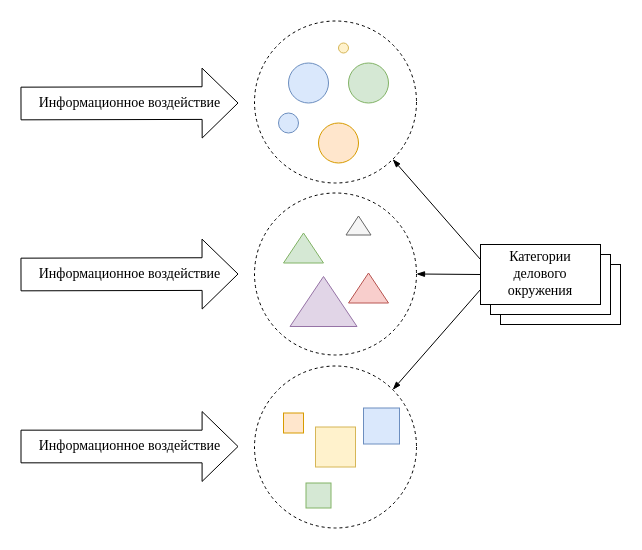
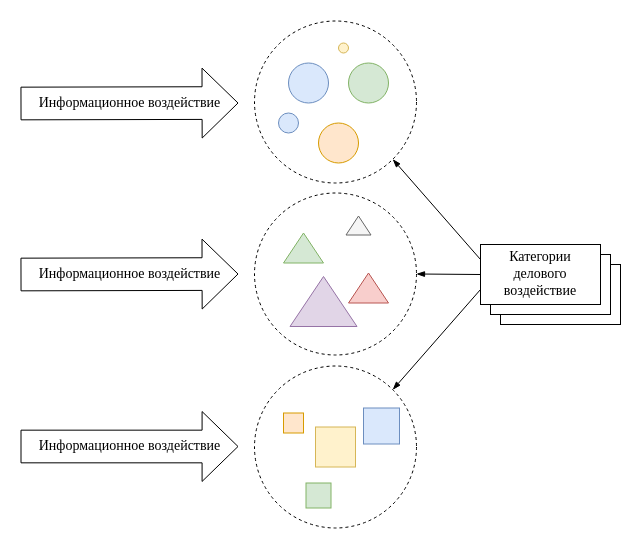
  <mxCell id="0" />
  <mxCell id="1" parent="0" />
  <mxCell id="2" value="" style="rounded=0;whiteSpace=wrap;html=1;fillColor=#ffffff;fontFamily=Times New Roman;fontSize=14;" vertex="1" parent="1"><mxGeometry x="500" y="264" width="120" height="60" as="geometry" /></mxCell>
  <mxCell id="3" value="" style="rounded=0;whiteSpace=wrap;html=1;fillColor=#ffffff;fontFamily=Times New Roman;fontSize=14;" vertex="1" parent="1"><mxGeometry x="490" y="254" width="120" height="60" as="geometry" /></mxCell>
  <mxCell id="4" value="" style="ellipse;whiteSpace=wrap;html=1;aspect=fixed;fontFamily=Times New Roman;fillColor=none;dashed=1;fontSize=14;" vertex="1" parent="1"><mxGeometry x="254" y="20.5" width="162" height="162" as="geometry" /></mxCell>
  <mxCell id="5" value="" style="ellipse;whiteSpace=wrap;html=1;aspect=fixed;fillColor=#dae8fc;fontFamily=Times New Roman;strokeColor=#6c8ebf;fontSize=14;" vertex="1" parent="1"><mxGeometry x="288" y="62.5" width="40" height="40" as="geometry" /></mxCell>
  <mxCell id="6" value="" style="ellipse;whiteSpace=wrap;html=1;aspect=fixed;fillColor=#d5e8d4;fontFamily=Times New Roman;strokeColor=#82b366;fontSize=14;" vertex="1" parent="1"><mxGeometry x="348" y="62.5" width="40" height="40" as="geometry" /></mxCell>
  <mxCell id="7" value="" style="ellipse;whiteSpace=wrap;html=1;aspect=fixed;fillColor=#ffe6cc;fontFamily=Times New Roman;strokeColor=#d79b00;fontSize=14;" vertex="1" parent="1"><mxGeometry x="318" y="122.5" width="40" height="40" as="geometry" /></mxCell>
  <mxCell id="8" value="" style="ellipse;whiteSpace=wrap;html=1;aspect=fixed;fillColor=#dae8fc;fontFamily=Times New Roman;strokeColor=#6c8ebf;fontSize=14;" vertex="1" parent="1"><mxGeometry x="278" y="112.5" width="20" height="20" as="geometry" /></mxCell>
  <mxCell id="9" value="" style="ellipse;whiteSpace=wrap;html=1;aspect=fixed;fillColor=#fff2cc;fontFamily=Times New Roman;strokeColor=#d6b656;fontSize=14;" vertex="1" parent="1"><mxGeometry x="338" y="42.5" width="10" height="10" as="geometry" /></mxCell>
  <mxCell id="10" value="" style="ellipse;whiteSpace=wrap;html=1;aspect=fixed;fontFamily=Times New Roman;fillColor=none;dashed=1;fontSize=14;" vertex="1" parent="1"><mxGeometry x="254" y="192.5" width="162" height="162" as="geometry" /></mxCell>
  <mxCell id="11" value="" style="triangle;whiteSpace=wrap;html=1;fillColor=#d5e8d4;fontFamily=Times New Roman;rotation=-90;strokeColor=#82b366;fontSize=14;" vertex="1" parent="1"><mxGeometry x="288" y="227.5" width="30" height="40" as="geometry" /></mxCell>
  <mxCell id="12" value="" style="triangle;whiteSpace=wrap;html=1;fillColor=#f8cecc;fontFamily=Times New Roman;rotation=-90;strokeColor=#b85450;fontSize=14;" vertex="1" parent="1"><mxGeometry x="353" y="267.5" width="30" height="40" as="geometry" /></mxCell>
  <mxCell id="13" value="" style="triangle;whiteSpace=wrap;html=1;fillColor=#f5f5f5;fontFamily=Times New Roman;rotation=-90;strokeColor=#666666;fontColor=#333333;fontSize=14;" vertex="1" parent="1"><mxGeometry x="348.5" y="212.5" width="19" height="25" as="geometry" /></mxCell>
  <mxCell id="14" value="" style="triangle;whiteSpace=wrap;html=1;fillColor=#e1d5e7;fontFamily=Times New Roman;rotation=-90;strokeColor=#9673a6;fontSize=14;" vertex="1" parent="1"><mxGeometry x="298" y="267.5" width="50" height="67" as="geometry" /></mxCell>
  <mxCell id="15" value="" style="ellipse;whiteSpace=wrap;html=1;aspect=fixed;fontFamily=Times New Roman;fillColor=none;dashed=1;fontSize=14;" vertex="1" parent="1"><mxGeometry x="254" y="365.5" width="162" height="162" as="geometry" /></mxCell>
  <mxCell id="16" value="" style="whiteSpace=wrap;html=1;aspect=fixed;fillColor=#fff2cc;fontFamily=Times New Roman;strokeColor=#d6b656;fontSize=14;" vertex="1" parent="1"><mxGeometry x="315" y="426.5" width="40" height="40" as="geometry" /></mxCell>
  <mxCell id="17" value="" style="whiteSpace=wrap;html=1;aspect=fixed;fillColor=#ffe6cc;fontFamily=Times New Roman;strokeColor=#d79b00;fontSize=14;" vertex="1" parent="1"><mxGeometry x="283" y="412.5" width="20" height="20" as="geometry" /></mxCell>
  <mxCell id="18" value="" style="whiteSpace=wrap;html=1;aspect=fixed;fillColor=#dae8fc;fontFamily=Times New Roman;strokeColor=#6c8ebf;fontSize=14;" vertex="1" parent="1"><mxGeometry x="363" y="407.5" width="36" height="36" as="geometry" /></mxCell>
  <mxCell id="19" value="" style="whiteSpace=wrap;html=1;aspect=fixed;fillColor=#d5e8d4;fontFamily=Times New Roman;strokeColor=#82b366;fontSize=14;" vertex="1" parent="1"><mxGeometry x="305.5" y="482.5" width="25" height="25" as="geometry" /></mxCell>
  <mxCell id="20" value="Информационное воздействие" style="shape=flexArrow;endArrow=classic;html=1;fontFamily=Times New Roman;fontSize=14;width=32.667;endSize=11.64;endWidth=36.222;spacing=0;verticalAlign=middle;" edge="1" parent="1"><mxGeometry width="50" height="50" relative="1" as="geometry"><mxPoint x="20" y="103" as="sourcePoint" /><mxPoint x="238" y="102.5" as="targetPoint" /><mxPoint as="offset" /></mxGeometry></mxCell>
  <mxCell id="21" value="Информационное воздействие" style="shape=flexArrow;endArrow=classic;html=1;fontFamily=Times New Roman;fontSize=14;width=32.667;endSize=11.64;endWidth=36.222;spacing=0;verticalAlign=middle;" edge="1" parent="1"><mxGeometry width="50" height="50" relative="1" as="geometry"><mxPoint x="20" y="274" as="sourcePoint" /><mxPoint x="238" y="273.5" as="targetPoint" /><mxPoint as="offset" /></mxGeometry></mxCell>
  <mxCell id="22" value="Информационное воздействие" style="shape=flexArrow;endArrow=classic;html=1;fontFamily=Times New Roman;fontSize=14;width=32.667;endSize=11.64;endWidth=36.222;spacing=0;verticalAlign=middle;" edge="1" parent="1"><mxGeometry width="50" height="50" relative="1" as="geometry"><mxPoint x="20" y="446" as="sourcePoint" /><mxPoint x="238" y="446" as="targetPoint" /><mxPoint as="offset" /></mxGeometry></mxCell>
- <mxCell id="23" value="Категории делового окружения" style="rounded=0;whiteSpace=wrap;html=1;fillColor=#ffffff;fontFamily=Times New Roman;fontSize=14;" vertex="1" parent="1"><mxGeometry x="480" y="244" width="120" height="60" as="geometry" /></mxCell>
+ <mxCell id="23" value="Категории делового воздействие" style="rounded=0;whiteSpace=wrap;html=1;fillColor=#ffffff;fontFamily=Times New Roman;fontSize=14;" vertex="1" parent="1"><mxGeometry x="480" y="244" width="120" height="60" as="geometry" /></mxCell>
  <mxCell id="24" value="" style="endArrow=none;html=1;fontFamily=Times New Roman;fontSize=14;entryX=0;entryY=0.75;entryDx=0;entryDy=0;exitX=1;exitY=0;exitDx=0;exitDy=0;startArrow=blockThin;startFill=1;" edge="1" parent="1" source="15" target="23"><mxGeometry width="50" height="50" relative="1" as="geometry"><mxPoint x="470" y="423" as="sourcePoint" /><mxPoint x="520" y="373" as="targetPoint" /></mxGeometry></mxCell>
  <mxCell id="25" value="" style="endArrow=none;html=1;fontFamily=Times New Roman;fontSize=14;entryX=0;entryY=0.5;entryDx=0;entryDy=0;exitX=1;exitY=0.5;exitDx=0;exitDy=0;startArrow=blockThin;startFill=1;" edge="1" parent="1" source="10" target="23"><mxGeometry width="50" height="50" relative="1" as="geometry"><mxPoint x="402.333" y="399.333" as="sourcePoint" /><mxPoint x="490.333" y="299.333" as="targetPoint" /></mxGeometry></mxCell>
  <mxCell id="26" value="" style="endArrow=none;html=1;fontFamily=Times New Roman;fontSize=14;entryX=0;entryY=0.25;entryDx=0;entryDy=0;exitX=1;exitY=1;exitDx=0;exitDy=0;startArrow=blockThin;startFill=1;" edge="1" parent="1" source="4" target="23"><mxGeometry width="50" height="50" relative="1" as="geometry"><mxPoint x="412.333" y="409.333" as="sourcePoint" /><mxPoint x="500.333" y="309.333" as="targetPoint" /></mxGeometry></mxCell>
